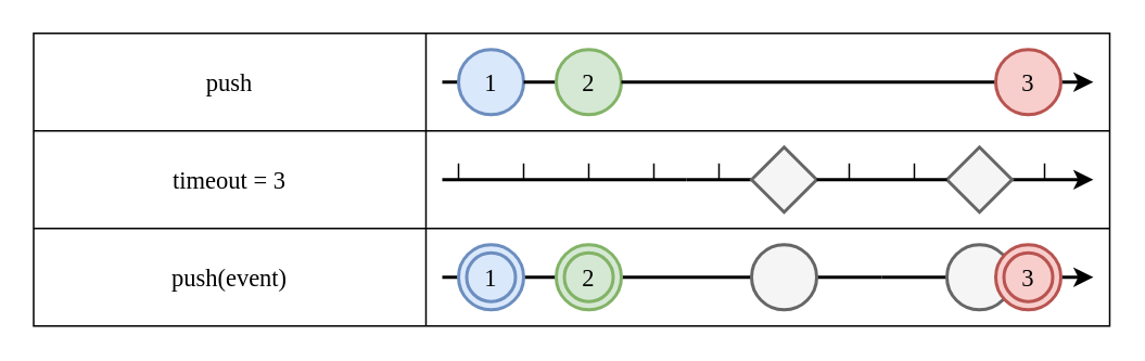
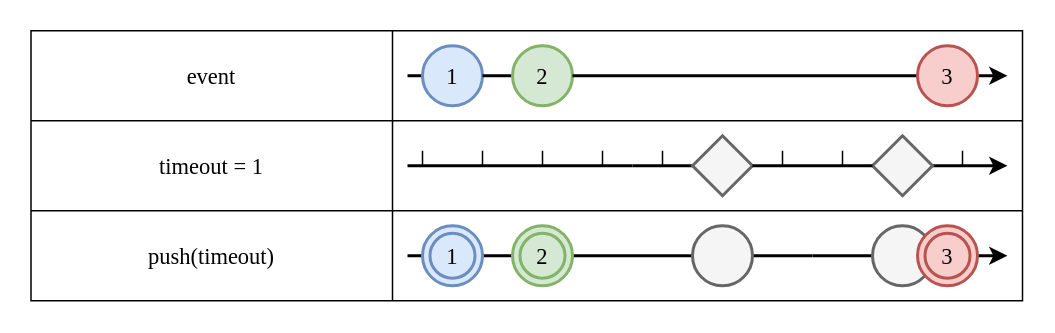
  <mxCell id="0" />
  <mxCell id="1" parent="0" />
  <mxCell id="2" value="" style="shape=table;startSize=0;container=1;collapsible=0;childLayout=tableLayout;fontSize=15;align=center;fontFamily=Lucida Console;strokeWidth=1;fillColor=none;" parent="1" vertex="1"><mxGeometry x="20" y="20" width="661" height="180" as="geometry" /></mxCell>
  <mxCell id="3" style="shape=tableRow;horizontal=0;startSize=0;swimlaneHead=0;swimlaneBody=0;strokeColor=inherit;top=0;left=0;bottom=0;right=0;collapsible=0;dropTarget=0;fillColor=none;points=[[0,0.5],[1,0.5]];portConstraint=eastwest;fontSize=15;fontFamily=Lucida Console;strokeWidth=2;" parent="2" vertex="1"><mxGeometry width="661" height="60" as="geometry" /></mxCell>
- <mxCell id="4" value="push" style="shape=partialRectangle;html=1;whiteSpace=wrap;connectable=0;strokeColor=inherit;overflow=hidden;fillColor=none;top=0;left=0;bottom=0;right=0;pointerEvents=1;fontSize=15;fontFamily=Lucida Console;align=center;strokeWidth=2;" parent="3" vertex="1"><mxGeometry width="241" height="60" as="geometry"><mxRectangle width="241" height="60" as="alternateBounds" /></mxGeometry></mxCell>
+ <mxCell id="4" value="event" style="shape=partialRectangle;html=1;whiteSpace=wrap;connectable=0;strokeColor=inherit;overflow=hidden;fillColor=none;top=0;left=0;bottom=0;right=0;pointerEvents=1;fontSize=15;fontFamily=Lucida Console;align=center;strokeWidth=2;" parent="3" vertex="1"><mxGeometry width="241" height="60" as="geometry"><mxRectangle width="241" height="60" as="alternateBounds" /></mxGeometry></mxCell>
  <mxCell id="5" style="shape=partialRectangle;html=1;whiteSpace=wrap;connectable=0;strokeColor=inherit;overflow=hidden;fillColor=none;top=0;left=0;bottom=0;right=0;pointerEvents=1;fontSize=15;fontFamily=Lucida Console;align=center;strokeWidth=2;" parent="3" vertex="1"><mxGeometry x="241" width="420" height="60" as="geometry"><mxRectangle width="420" height="60" as="alternateBounds" /></mxGeometry></mxCell>
  <mxCell id="6" value="" style="shape=tableRow;horizontal=0;startSize=0;swimlaneHead=0;swimlaneBody=0;strokeColor=inherit;top=0;left=0;bottom=0;right=0;collapsible=0;dropTarget=0;fillColor=none;points=[[0,0.5],[1,0.5]];portConstraint=eastwest;fontSize=15;fontFamily=Lucida Console;strokeWidth=2;" parent="2" vertex="1"><mxGeometry y="60" width="661" height="60" as="geometry" /></mxCell>
- <mxCell id="7" value="timeout = 3" style="shape=partialRectangle;html=1;whiteSpace=wrap;connectable=0;strokeColor=inherit;overflow=hidden;fillColor=none;top=0;left=0;bottom=0;right=0;pointerEvents=1;fontSize=15;fontFamily=Lucida Console;align=center;strokeWidth=2;" parent="6" vertex="1"><mxGeometry width="241" height="60" as="geometry"><mxRectangle width="241" height="60" as="alternateBounds" /></mxGeometry></mxCell>
+ <mxCell id="7" value="timeout = 1" style="shape=partialRectangle;html=1;whiteSpace=wrap;connectable=0;strokeColor=inherit;overflow=hidden;fillColor=none;top=0;left=0;bottom=0;right=0;pointerEvents=1;fontSize=15;fontFamily=Lucida Console;align=center;strokeWidth=2;" parent="6" vertex="1"><mxGeometry width="241" height="60" as="geometry"><mxRectangle width="241" height="60" as="alternateBounds" /></mxGeometry></mxCell>
  <mxCell id="8" value="" style="shape=partialRectangle;html=1;whiteSpace=wrap;connectable=0;strokeColor=inherit;overflow=hidden;fillColor=none;top=0;left=0;bottom=0;right=0;pointerEvents=1;fontSize=15;fontFamily=Lucida Console;align=center;strokeWidth=2;" parent="6" vertex="1"><mxGeometry x="241" width="420" height="60" as="geometry"><mxRectangle width="420" height="60" as="alternateBounds" /></mxGeometry></mxCell>
  <mxCell id="9" value="" style="shape=tableRow;horizontal=0;startSize=0;swimlaneHead=0;swimlaneBody=0;strokeColor=inherit;top=0;left=0;bottom=0;right=0;collapsible=0;dropTarget=0;fillColor=none;points=[[0,0.5],[1,0.5]];portConstraint=eastwest;fontSize=15;fontFamily=Lucida Console;strokeWidth=2;" parent="2" vertex="1"><mxGeometry y="120" width="661" height="60" as="geometry" /></mxCell>
- <mxCell id="10" value="push(event) " style="shape=partialRectangle;html=1;whiteSpace=wrap;connectable=0;strokeColor=inherit;overflow=hidden;fillColor=none;top=0;left=0;bottom=0;right=0;pointerEvents=1;fontSize=15;fontFamily=Lucida Console;align=center;strokeWidth=2;" parent="9" vertex="1"><mxGeometry width="241" height="60" as="geometry"><mxRectangle width="241" height="60" as="alternateBounds" /></mxGeometry></mxCell>
+ <mxCell id="10" value="push(timeout) " style="shape=partialRectangle;html=1;whiteSpace=wrap;connectable=0;strokeColor=inherit;overflow=hidden;fillColor=none;top=0;left=0;bottom=0;right=0;pointerEvents=1;fontSize=15;fontFamily=Lucida Console;align=center;strokeWidth=2;" parent="9" vertex="1"><mxGeometry width="241" height="60" as="geometry"><mxRectangle width="241" height="60" as="alternateBounds" /></mxGeometry></mxCell>
  <mxCell id="11" value="" style="shape=partialRectangle;html=1;whiteSpace=wrap;connectable=0;strokeColor=inherit;overflow=hidden;fillColor=none;top=0;left=0;bottom=0;right=0;pointerEvents=1;fontSize=15;fontFamily=Lucida Console;align=center;strokeWidth=2;" parent="9" vertex="1"><mxGeometry x="241" width="420" height="60" as="geometry"><mxRectangle width="420" height="60" as="alternateBounds" /></mxGeometry></mxCell>
  <mxCell id="12" value="" style="group;fontFamily=Lucida Console;fontSize=15;strokeWidth=2;" parent="1" vertex="1" connectable="0"><mxGeometry x="271" y="150" width="400" height="40" as="geometry" /></mxCell>
  <mxCell id="13" value="" style="endArrow=classic;html=1;rounded=0;endFill=1;fontFamily=Lucida Console;fontSize=15;strokeWidth=2;" parent="12" edge="1"><mxGeometry width="50" height="50" relative="1" as="geometry"><mxPoint x="380" y="20" as="sourcePoint" /><mxPoint x="400" y="20" as="targetPoint" /></mxGeometry></mxCell>
  <mxCell id="14" value="" style="endArrow=none;html=1;rounded=0;endFill=0;fontFamily=Lucida Console;fontSize=15;strokeWidth=2;" parent="12" edge="1"><mxGeometry width="50" height="50" relative="1" as="geometry"><mxPoint y="20" as="sourcePoint" /><mxPoint x="20" y="20" as="targetPoint" /></mxGeometry></mxCell>
  <mxCell id="15" value="" style="endArrow=none;html=1;rounded=0;endFill=0;fontFamily=Lucida Console;fontSize=15;strokeWidth=2;exitX=1;exitY=0.5;exitDx=0;exitDy=0;" parent="12" edge="1" source="17"><mxGeometry width="50" height="50" relative="1" as="geometry"><mxPoint x="60" y="20" as="sourcePoint" /><mxPoint x="270" y="20" as="targetPoint" /></mxGeometry></mxCell>
  <mxCell id="16" value="" style="endArrow=none;html=1;rounded=0;endFill=0;fontFamily=Lucida Console;fontSize=15;strokeWidth=2;" parent="12" edge="1"><mxGeometry width="50" height="50" relative="1" as="geometry"><mxPoint x="270" y="20" as="sourcePoint" /><mxPoint x="340" y="20" as="targetPoint" /></mxGeometry></mxCell>
  <mxCell id="17" value="1" style="ellipse;shape=doubleEllipse;whiteSpace=wrap;html=1;aspect=fixed;fillColor=#dae8fc;strokeColor=#6c8ebf;strokeWidth=2;fontSize=15;fontFamily=Lucida Console;" parent="12" vertex="1"><mxGeometry x="10" width="40" height="40" as="geometry" /></mxCell>
  <mxCell id="18" value="2" style="ellipse;shape=doubleEllipse;whiteSpace=wrap;html=1;aspect=fixed;fillColor=#d5e8d4;strokeColor=#82b366;strokeWidth=2;fontSize=15;fontFamily=Lucida Console;" parent="12" vertex="1"><mxGeometry x="70" width="40" height="40" as="geometry" /></mxCell>
  <mxCell id="19" value="" style="ellipse;whiteSpace=wrap;html=1;aspect=fixed;fillColor=#f5f5f5;fontColor=#333333;strokeColor=#666666;strokeWidth=2;" parent="12" vertex="1"><mxGeometry x="190" width="40" height="40" as="geometry" /></mxCell>
  <mxCell id="20" value="" style="ellipse;whiteSpace=wrap;html=1;aspect=fixed;fillColor=#f5f5f5;fontColor=#333333;strokeColor=#666666;strokeWidth=2;" parent="12" vertex="1"><mxGeometry x="310" width="40" height="40" as="geometry" /></mxCell>
  <mxCell id="21" value="3" style="ellipse;shape=doubleEllipse;whiteSpace=wrap;html=1;aspect=fixed;fillColor=#f8cecc;strokeColor=#b85450;strokeWidth=2;fontSize=15;fontFamily=Lucida Console;" parent="12" vertex="1"><mxGeometry x="340" width="40" height="40" as="geometry" /></mxCell>
  <mxCell id="22" value="" style="group;fontFamily=Lucida Console;fontSize=15;strokeWidth=2;" parent="1" vertex="1" connectable="0"><mxGeometry x="271" y="30" width="400" height="40" as="geometry" /></mxCell>
  <mxCell id="23" value="" style="endArrow=classic;html=1;rounded=0;fontFamily=Lucida Console;fontSize=15;strokeWidth=2;" parent="22" source="29" edge="1"><mxGeometry width="50" height="50" relative="1" as="geometry"><mxPoint y="20" as="sourcePoint" /><mxPoint x="400" y="20" as="targetPoint" /></mxGeometry></mxCell>
  <mxCell id="24" value="" style="endArrow=none;html=1;rounded=0;endFill=0;fontFamily=Lucida Console;fontSize=15;strokeWidth=2;" parent="22" target="25" edge="1"><mxGeometry width="50" height="50" relative="1" as="geometry"><mxPoint y="20" as="sourcePoint" /><mxPoint x="400" y="20" as="targetPoint" /></mxGeometry></mxCell>
  <mxCell id="25" value="1" style="ellipse;whiteSpace=wrap;html=1;aspect=fixed;fillColor=#dae8fc;strokeColor=#6c8ebf;fontSize=15;align=center;fontFamily=Lucida Console;strokeWidth=2;" parent="22" vertex="1"><mxGeometry x="10" width="40" height="40" as="geometry" /></mxCell>
  <mxCell id="26" value="" style="endArrow=none;html=1;rounded=0;endFill=0;fontFamily=Lucida Console;fontSize=15;strokeWidth=2;" parent="22" source="25" target="27" edge="1"><mxGeometry width="50" height="50" relative="1" as="geometry"><mxPoint x="80" y="20" as="sourcePoint" /><mxPoint x="400" y="20" as="targetPoint" /></mxGeometry></mxCell>
  <mxCell id="27" value="2" style="ellipse;whiteSpace=wrap;html=1;aspect=fixed;fillColor=#d5e8d4;strokeColor=#82b366;fontSize=15;fontFamily=Lucida Console;strokeWidth=2;" parent="22" vertex="1"><mxGeometry x="70" width="40" height="40" as="geometry" /></mxCell>
  <mxCell id="28" value="" style="endArrow=none;html=1;rounded=0;endFill=0;fontFamily=Lucida Console;fontSize=15;strokeWidth=2;" parent="22" source="27" target="29" edge="1"><mxGeometry width="50" height="50" relative="1" as="geometry"><mxPoint x="160" y="20" as="sourcePoint" /><mxPoint x="400" y="20" as="targetPoint" /></mxGeometry></mxCell>
  <mxCell id="29" value="3" style="ellipse;whiteSpace=wrap;html=1;aspect=fixed;fillColor=#f8cecc;strokeColor=#b85450;fontSize=15;fontFamily=Lucida Console;strokeWidth=2;" parent="22" vertex="1"><mxGeometry x="340" width="40" height="40" as="geometry" /></mxCell>
  <mxCell id="30" value="" style="group" parent="1" vertex="1" connectable="0"><mxGeometry x="271" y="90" width="400" height="40" as="geometry" /></mxCell>
  <mxCell id="31" value="" style="endArrow=classic;html=1;rounded=0;strokeWidth=2;endFill=1;" parent="30" source="35" edge="1"><mxGeometry width="50" height="50" relative="1" as="geometry"><mxPoint y="20" as="sourcePoint" /><mxPoint x="400" y="20" as="targetPoint" /></mxGeometry></mxCell>
  <mxCell id="32" value="" style="endArrow=none;html=1;rounded=0;strokeWidth=2;endFill=0;" parent="30" edge="1"><mxGeometry width="50" height="50" relative="1" as="geometry"><mxPoint y="20" as="sourcePoint" /><mxPoint x="150" y="20" as="targetPoint" /></mxGeometry></mxCell>
  <mxCell id="33" value="" style="endArrow=none;html=1;rounded=0;strokeWidth=2;endFill=0;" parent="30" target="34" edge="1"><mxGeometry width="50" height="50" relative="1" as="geometry"><mxPoint x="150" y="20" as="sourcePoint" /><mxPoint x="400" y="20" as="targetPoint" /></mxGeometry></mxCell>
  <mxCell id="34" value="" style="rhombus;whiteSpace=wrap;html=1;fillColor=#f5f5f5;fontColor=#333333;strokeColor=#666666;strokeWidth=2;" parent="30" vertex="1"><mxGeometry x="190" width="40" height="40" as="geometry" /></mxCell>
  <mxCell id="35" value="" style="rhombus;whiteSpace=wrap;html=1;fillColor=#f5f5f5;fontColor=#333333;strokeColor=#666666;strokeWidth=2;" parent="30" vertex="1"><mxGeometry x="310" width="40" height="40" as="geometry" /></mxCell>
  <mxCell id="36" value="" style="endArrow=none;html=1;rounded=0;strokeWidth=2;endFill=0;" parent="30" source="34" edge="1"><mxGeometry width="50" height="50" relative="1" as="geometry"><mxPoint x="220" y="20" as="sourcePoint" /><mxPoint x="230" y="20" as="targetPoint" /></mxGeometry></mxCell>
  <mxCell id="37" value="" style="endArrow=none;html=1;rounded=0;strokeWidth=2;endFill=0;exitX=1;exitY=0.5;exitDx=0;exitDy=0;" parent="30" source="34" target="35" edge="1"><mxGeometry width="50" height="50" relative="1" as="geometry"><mxPoint x="270" y="20" as="sourcePoint" /><mxPoint x="400" y="20" as="targetPoint" /></mxGeometry></mxCell>
  <mxCell id="38" value="" style="endArrow=none;html=1;rounded=0;" edge="1" parent="30"><mxGeometry width="50" height="50" relative="1" as="geometry"><mxPoint x="10" y="20" as="sourcePoint" /><mxPoint x="10" y="10" as="targetPoint" /></mxGeometry></mxCell>
  <mxCell id="39" value="" style="endArrow=none;html=1;rounded=0;" edge="1" parent="30"><mxGeometry width="50" height="50" relative="1" as="geometry"><mxPoint x="50" y="20" as="sourcePoint" /><mxPoint x="50" y="10" as="targetPoint" /></mxGeometry></mxCell>
  <mxCell id="40" value="" style="endArrow=none;html=1;rounded=0;" edge="1" parent="30"><mxGeometry width="50" height="50" relative="1" as="geometry"><mxPoint x="90" y="20" as="sourcePoint" /><mxPoint x="90" y="10" as="targetPoint" /></mxGeometry></mxCell>
  <mxCell id="41" value="" style="endArrow=none;html=1;rounded=0;" edge="1" parent="30"><mxGeometry width="50" height="50" relative="1" as="geometry"><mxPoint x="130" y="20" as="sourcePoint" /><mxPoint x="130" y="10" as="targetPoint" /></mxGeometry></mxCell>
  <mxCell id="42" value="" style="endArrow=none;html=1;rounded=0;" edge="1" parent="30"><mxGeometry width="50" height="50" relative="1" as="geometry"><mxPoint x="250" y="20" as="sourcePoint" /><mxPoint x="250" y="10" as="targetPoint" /></mxGeometry></mxCell>
  <mxCell id="43" value="" style="endArrow=none;html=1;rounded=0;" edge="1" parent="30"><mxGeometry width="50" height="50" relative="1" as="geometry"><mxPoint x="290" y="20" as="sourcePoint" /><mxPoint x="290" y="10" as="targetPoint" /></mxGeometry></mxCell>
  <mxCell id="44" value="" style="endArrow=none;html=1;rounded=0;" edge="1" parent="30"><mxGeometry width="50" height="50" relative="1" as="geometry"><mxPoint x="370" y="20" as="sourcePoint" /><mxPoint x="370" y="10" as="targetPoint" /></mxGeometry></mxCell>
  <mxCell id="45" value="" style="endArrow=none;html=1;rounded=0;" edge="1" parent="1"><mxGeometry width="50" height="50" relative="1" as="geometry"><mxPoint x="441" y="110" as="sourcePoint" /><mxPoint x="441" y="100" as="targetPoint" /></mxGeometry></mxCell>
